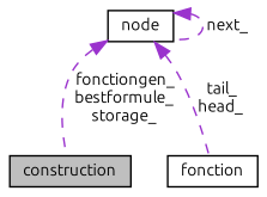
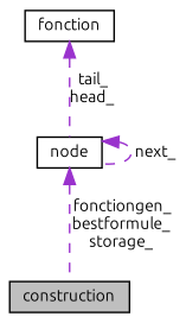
  digraph {
    fontname=Ubuntu
    node [color=black fillcolor=white fontname=Ubuntu fontsize=10 shape=record style=filled]
    edge [color=darkorchid3 dir=back fontname=Ubuntu fontsize=10 labelfontname=Helvetica labelfontsize=10 style=dashed]
    n1 [fillcolor=grey75 fontcolor=black height=0.2 label=construction width=0.4]
    n2 [height=0.2 label=fonction width=0.4]
    n3 [height=0.2 label="node" width=0.4]
    n3 -> n1 [label=" fonctiongen_\nbestformule_\nstorage_"]
-   n3 -> n2 [label=" tail_\nhead_"]
+   n2 -> n3 [label=" tail_\nhead_"]
    n3 -> n3 [label=" next_"]
  }
